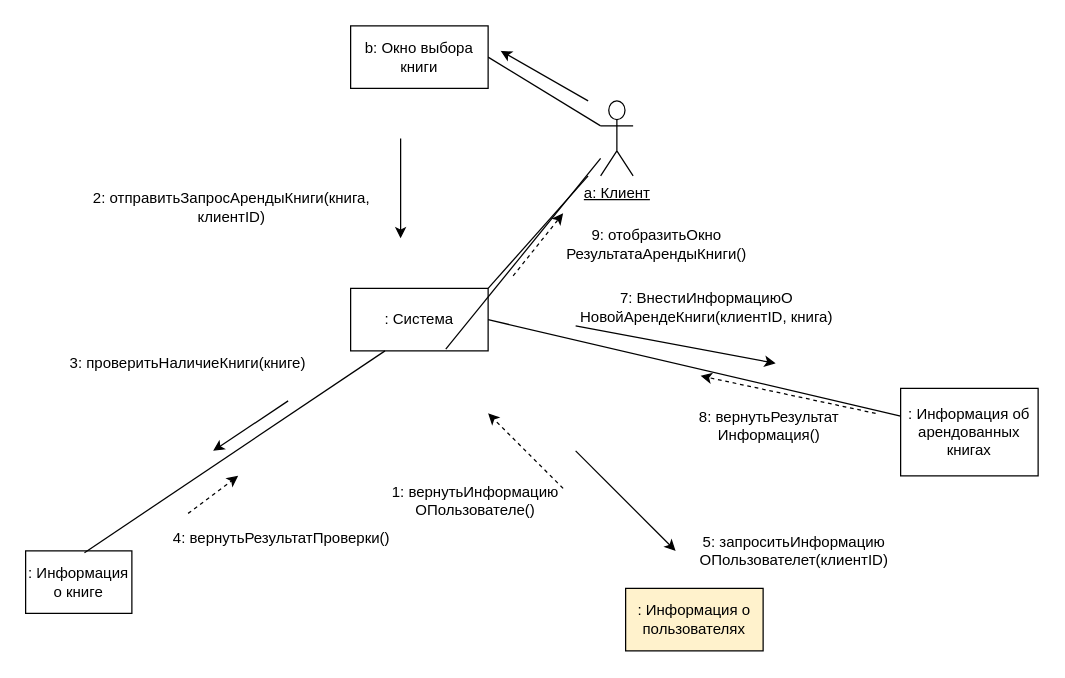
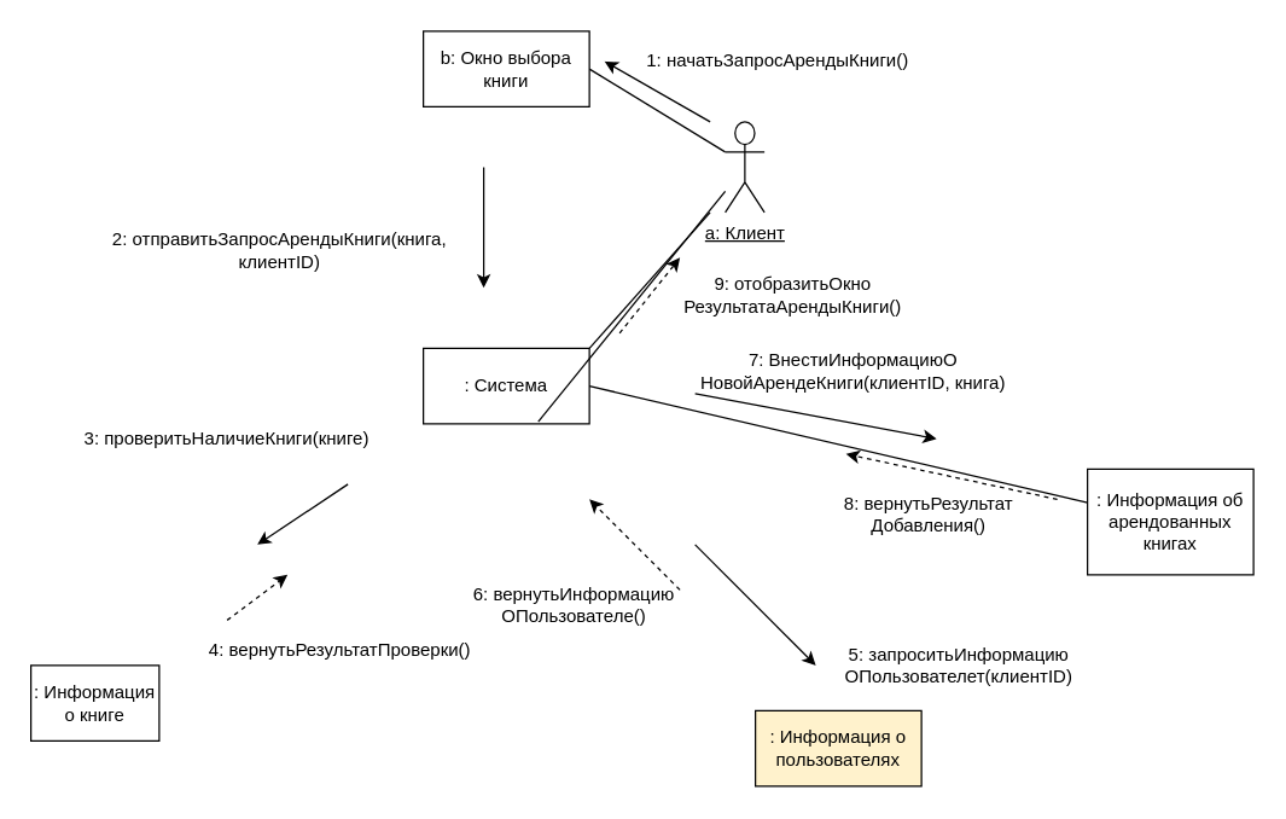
  <mxCell id="0" />
  <mxCell id="1" parent="0" />
  <mxCell id="2" style="rounded=0;orthogonalLoop=1;jettySize=auto;html=1;exitX=0;exitY=0.333;exitDx=0;exitDy=0;exitPerimeter=0;entryX=1;entryY=0.5;entryDx=0;entryDy=0;endArrow=none;endFill=0;" edge="1" parent="1" source="4" target="5"><mxGeometry relative="1" as="geometry"><mxPoint x="559" y="220" as="sourcePoint" /></mxGeometry></mxCell>
  <mxCell id="3" style="rounded=0;orthogonalLoop=1;jettySize=auto;html=1;endArrow=none;endFill=0;entryX=1;entryY=0;entryDx=0;entryDy=0;" edge="1" parent="1" target="6"><mxGeometry relative="1" as="geometry"><mxPoint x="470" y="140" as="sourcePoint" /><mxPoint x="800" y="160" as="targetPoint" /></mxGeometry></mxCell>
  <mxCell id="4" value="&lt;u&gt;a: Клиент&lt;/u&gt;" style="shape=umlActor;verticalLabelPosition=bottom;verticalAlign=top;html=1;outlineConnect=0;" vertex="1" parent="1"><mxGeometry x="480" y="80" width="26" height="60" as="geometry" /></mxCell>
  <mxCell id="5" value="b: Окно выбора книги" style="html=1;whiteSpace=wrap;" vertex="1" parent="1"><mxGeometry x="280" y="20" width="110" height="50" as="geometry" /></mxCell>
  <mxCell id="6" value=": Система" style="html=1;whiteSpace=wrap;" vertex="1" parent="1"><mxGeometry x="280" y="230" width="110" height="50" as="geometry" /></mxCell>
  <mxCell id="7" style="rounded=0;orthogonalLoop=1;jettySize=auto;html=1;entryX=1;entryY=0.5;entryDx=0;entryDy=0;endArrow=none;endFill=0;" edge="1" parent="1" source="8" target="6"><mxGeometry relative="1" as="geometry" /></mxCell>
  <mxCell id="8" value=": Информация об арендованных книгах" style="html=1;whiteSpace=wrap;" vertex="1" parent="1"><mxGeometry x="720" y="310" width="110" height="70" as="geometry" /></mxCell>
  <mxCell id="9" value="" style="endArrow=classic;html=1;rounded=0;" edge="1" parent="1"><mxGeometry width="50" height="50" relative="1" as="geometry"><mxPoint x="320" y="110" as="sourcePoint" /><mxPoint x="320" y="190" as="targetPoint" /></mxGeometry></mxCell>
  <mxCell id="10" value="" style="endArrow=classic;html=1;rounded=0;" edge="1" parent="1"><mxGeometry width="50" height="50" relative="1" as="geometry"><mxPoint x="460" y="260" as="sourcePoint" /><mxPoint x="620" y="290" as="targetPoint" /></mxGeometry></mxCell>
  <mxCell id="11" value="" style="endArrow=classic;html=1;rounded=0;" edge="1" parent="1"><mxGeometry width="50" height="50" relative="1" as="geometry"><mxPoint x="470" y="80" as="sourcePoint" /><mxPoint x="400" y="40" as="targetPoint" /></mxGeometry></mxCell>
  <mxCell id="12" value="" style="endArrow=classic;html=1;rounded=0;dashed=1;" edge="1" parent="1"><mxGeometry width="50" height="50" relative="1" as="geometry"><mxPoint x="150" y="410" as="sourcePoint" /><mxPoint x="190" y="380" as="targetPoint" /></mxGeometry></mxCell>
+ <mxCell id="13" value="1: начатьЗапросАрендыКниги()" style="text;html=1;align=center;verticalAlign=middle;whiteSpace=wrap;rounded=0;" vertex="1" parent="1"><mxGeometry x="420" y="30" width="190" height="20" as="geometry" /></mxCell>
  <mxCell id="14" value="2: отправитьЗапросАрендыКниги&lt;span style=&quot;background-color: initial;&quot;&gt;(книга, клиентID)&lt;/span&gt;" style="text;html=1;align=center;verticalAlign=middle;whiteSpace=wrap;rounded=0;" vertex="1" parent="1"><mxGeometry y="150" width="250" height="30" as="geometry" x="60" /></mxCell>
  <mxCell id="15" value="5: запроситьИнформацию&lt;div&gt;ОПользователе&lt;span style=&quot;background-color: initial;&quot;&gt;т(клиентID)&lt;/span&gt;&lt;/div&gt;" style="text;html=1;align=center;verticalAlign=middle;whiteSpace=wrap;rounded=0;" vertex="1" parent="1"><mxGeometry x="555" y="425" width="160" height="30" as="geometry" /></mxCell>
  <mxCell id="16" value=": Информация о пользователях" style="html=1;whiteSpace=wrap;fillColor=#fff2cc;" vertex="1" parent="1"><mxGeometry x="500" y="470" width="110" height="50" as="geometry" /></mxCell>
  <mxCell id="17" value=": Информация о книге" style="html=1;whiteSpace=wrap;" vertex="1" parent="1"><mxGeometry x="20" y="440" width="85" height="50" as="geometry" /></mxCell>
- <mxCell id="18" style="rounded=0;orthogonalLoop=1;jettySize=auto;html=1;entryX=0.554;entryY=0.029;entryDx=0;entryDy=0;endArrow=none;endFill=0;exitX=0.25;exitY=1;exitDx=0;exitDy=0;entryPerimeter=0;" edge="1" parent="1" source="6" target="17"><mxGeometry relative="1" as="geometry"><mxPoint x="210" y="200" as="sourcePoint" /><mxPoint x="210" y="360" as="targetPoint" /></mxGeometry></mxCell>
  <mxCell id="19" style="rounded=0;orthogonalLoop=1;jettySize=auto;html=1;endArrow=none;endFill=0;exitX=0.692;exitY=0.973;exitDx=0;exitDy=0;exitPerimeter=0;" edge="1" parent="1" source="6" target="4"><mxGeometry relative="1" as="geometry"><mxPoint x="377" y="299" as="sourcePoint" /><mxPoint x="270" y="380" as="targetPoint" /></mxGeometry></mxCell>
  <mxCell id="20" value="" style="endArrow=classic;html=1;rounded=0;" edge="1" parent="1"><mxGeometry width="50" height="50" relative="1" as="geometry"><mxPoint x="230" y="320" as="sourcePoint" /><mxPoint x="170" y="360" as="targetPoint" /></mxGeometry></mxCell>
  <mxCell id="21" value="3: проверитьНаличиеКниги(книге)" style="text;html=1;align=center;verticalAlign=middle;whiteSpace=wrap;rounded=0;" vertex="1" parent="1"><mxGeometry x="50" y="280" width="200" height="20" as="geometry" /></mxCell>
  <mxCell id="22" value="4: вернутьРезультатПроверки()" style="text;html=1;align=center;verticalAlign=middle;whiteSpace=wrap;rounded=0;" vertex="1" parent="1"><mxGeometry x="120" y="420" width="210" height="20" as="geometry" /></mxCell>
  <mxCell id="23" value="" style="endArrow=classic;html=1;rounded=0;" edge="1" parent="1"><mxGeometry width="50" height="50" relative="1" as="geometry"><mxPoint x="460" y="360" as="sourcePoint" /><mxPoint x="540" y="440" as="targetPoint" /></mxGeometry></mxCell>
  <mxCell id="24" value="" style="endArrow=classic;html=1;rounded=0;dashed=1;" edge="1" parent="1"><mxGeometry width="50" height="50" relative="1" as="geometry"><mxPoint x="450" y="390" as="sourcePoint" /><mxPoint x="390" y="330" as="targetPoint" /></mxGeometry></mxCell>
- <mxCell id="25" value="1: вернутьИнформацию&lt;div&gt;ОПользователе&lt;span style=&quot;background-color: initial;&quot;&gt;()&lt;/span&gt;&lt;/div&gt;" style="text;html=1;align=center;verticalAlign=middle;whiteSpace=wrap;rounded=0;" vertex="1" parent="1"><mxGeometry x="310" y="390" width="140" height="20" as="geometry" /></mxCell>
+ <mxCell id="25" value="6: вернутьИнформацию&lt;div&gt;ОПользователе&lt;span style=&quot;background-color: initial;&quot;&gt;()&lt;/span&gt;&lt;/div&gt;" style="text;html=1;align=center;verticalAlign=middle;whiteSpace=wrap;rounded=0;" vertex="1" parent="1"><mxGeometry x="310" y="390" width="140" height="20" as="geometry" /></mxCell>
  <mxCell id="26" value="7: ВнестиИнформациюО&lt;div&gt;НовойАрендеКниги&lt;span style=&quot;background-color: initial;&quot;&gt;(клиентID, книга)&lt;/span&gt;&lt;/div&gt;" style="text;html=1;align=center;verticalAlign=middle;whiteSpace=wrap;rounded=0;" vertex="1" parent="1"><mxGeometry x="460" y="230" width="210" height="30" as="geometry" /></mxCell>
  <mxCell id="27" value="" style="endArrow=classic;html=1;rounded=0;dashed=1;" edge="1" parent="1"><mxGeometry width="50" height="50" relative="1" as="geometry"><mxPoint x="700" y="330" as="sourcePoint" /><mxPoint x="560" y="300" as="targetPoint" /></mxGeometry></mxCell>
- <mxCell id="28" value="8: вернутьРезультат&lt;div&gt;Информация&lt;span style=&quot;background-color: initial;&quot;&gt;()&lt;/span&gt;&lt;/div&gt;" style="text;html=1;align=center;verticalAlign=middle;whiteSpace=wrap;rounded=0;" vertex="1" parent="1"><mxGeometry x="550" y="330" width="130" height="20" as="geometry" /></mxCell>
+ <mxCell id="28" value="8: вернутьРезультат&lt;div&gt;Добавления&lt;span style=&quot;background-color: initial;&quot;&gt;()&lt;/span&gt;&lt;/div&gt;" style="text;html=1;align=center;verticalAlign=middle;whiteSpace=wrap;rounded=0;" vertex="1" parent="1"><mxGeometry x="550" y="330" width="130" height="20" as="geometry" /></mxCell>
  <mxCell id="29" value="" style="endArrow=classic;html=1;rounded=0;dashed=1;" edge="1" parent="1"><mxGeometry width="50" height="50" relative="1" as="geometry"><mxPoint x="410" y="220" as="sourcePoint" /><mxPoint x="450" y="170" as="targetPoint" /></mxGeometry></mxCell>
  <mxCell id="30" value="9: отобразитьОкно&lt;div&gt;РезультатаАрендыКниги()&lt;/div&gt;" style="text;html=1;align=center;verticalAlign=middle;whiteSpace=wrap;rounded=0;" vertex="1" parent="1"><mxGeometry x="430" y="180" width="190" height="30" as="geometry" /></mxCell>
